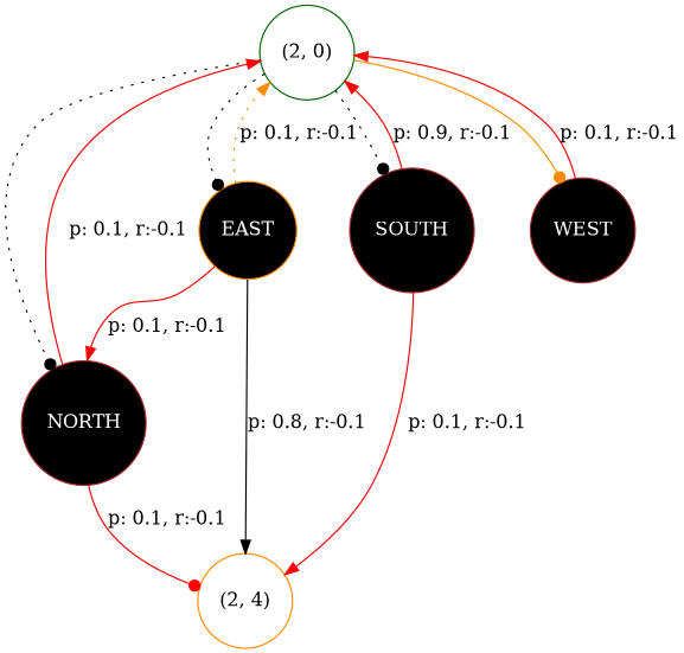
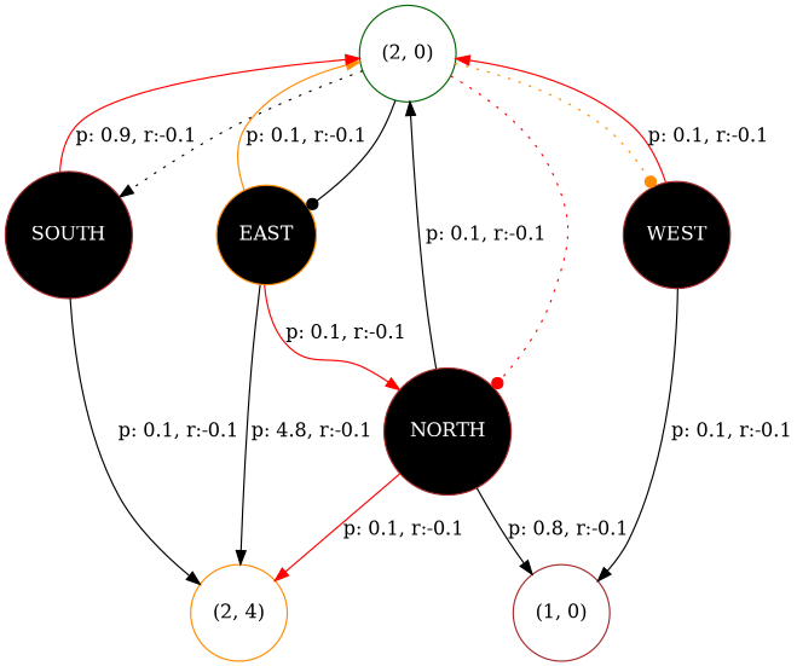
  digraph {
    node [color=brown shape=circle fillcolor=black fontcolor=white style=filled]
    edge [color=black]
    "(2, 0)" [color=darkgreen fillcolor="" fontcolor="" style=""]
    n2 [label=NORTH]
    n3 [color=darkorange label=EAST]
    n4 [label=SOUTH]
    n5 [label=WEST]
+   "(1, 0)" [fillcolor="" fontcolor="" style=""]
    n7 [color=darkorange label="(2, 4)" fillcolor="" fontcolor="" style=""]
-   "(2, 0)" -> n2 [arrowhead=dot style=dotted]
-   "(2, 0)" -> n3 [arrowhead=dot style=dotted]
-   "(2, 0)" -> n4 [arrowhead=dot style=dotted]
-   "(2, 0)" -> n5 [arrowhead=dot color=darkorange style=solid]
-   n2 -> "(2, 0)" [color=red label="p: 0.1, r:-0.1"]
-   n2 -> n7 [color=red label="p: 0.1, r:-0.1" arrowhead=dot]
-   n3 -> "(2, 0)" [color=darkorange label="p: 0.1, r:-0.1" style=dotted]
+   "(2, 0)" -> n2 [arrowhead=dot color=red style=dotted]
+   "(2, 0)" -> n3 [arrowhead=dot style=solid]
+   "(2, 0)" -> n4 [arrowhead=normal style=dotted]
+   "(2, 0)" -> n5 [arrowhead=dot color=darkorange style=dotted]
+   n2 -> "(2, 0)" [label="p: 0.1, r:-0.1"]
+   n2 -> "(1, 0)" [label="p: 0.8, r:-0.1"]
+   n2 -> n7 [color=red label="p: 0.1, r:-0.1"]
+   n3 -> "(2, 0)" [color=darkorange label="p: 0.1, r:-0.1"]
    n3 -> n2 [color=red label="p: 0.1, r:-0.1"]
-   n3 -> n7 [label="p: 0.8, r:-0.1"]
+   n3 -> n7 [label="p: 4.8, r:-0.1"]
    n4 -> "(2, 0)" [color=red label="p: 0.9, r:-0.1"]
-   n4 -> n7 [color=red label="p: 0.1, r:-0.1"]
+   n4 -> n7 [label="p: 0.1, r:-0.1"]
    n5 -> "(2, 0)" [color=red label="p: 0.1, r:-0.1"]
+   n5 -> "(1, 0)" [label="p: 0.1, r:-0.1"]
  }
